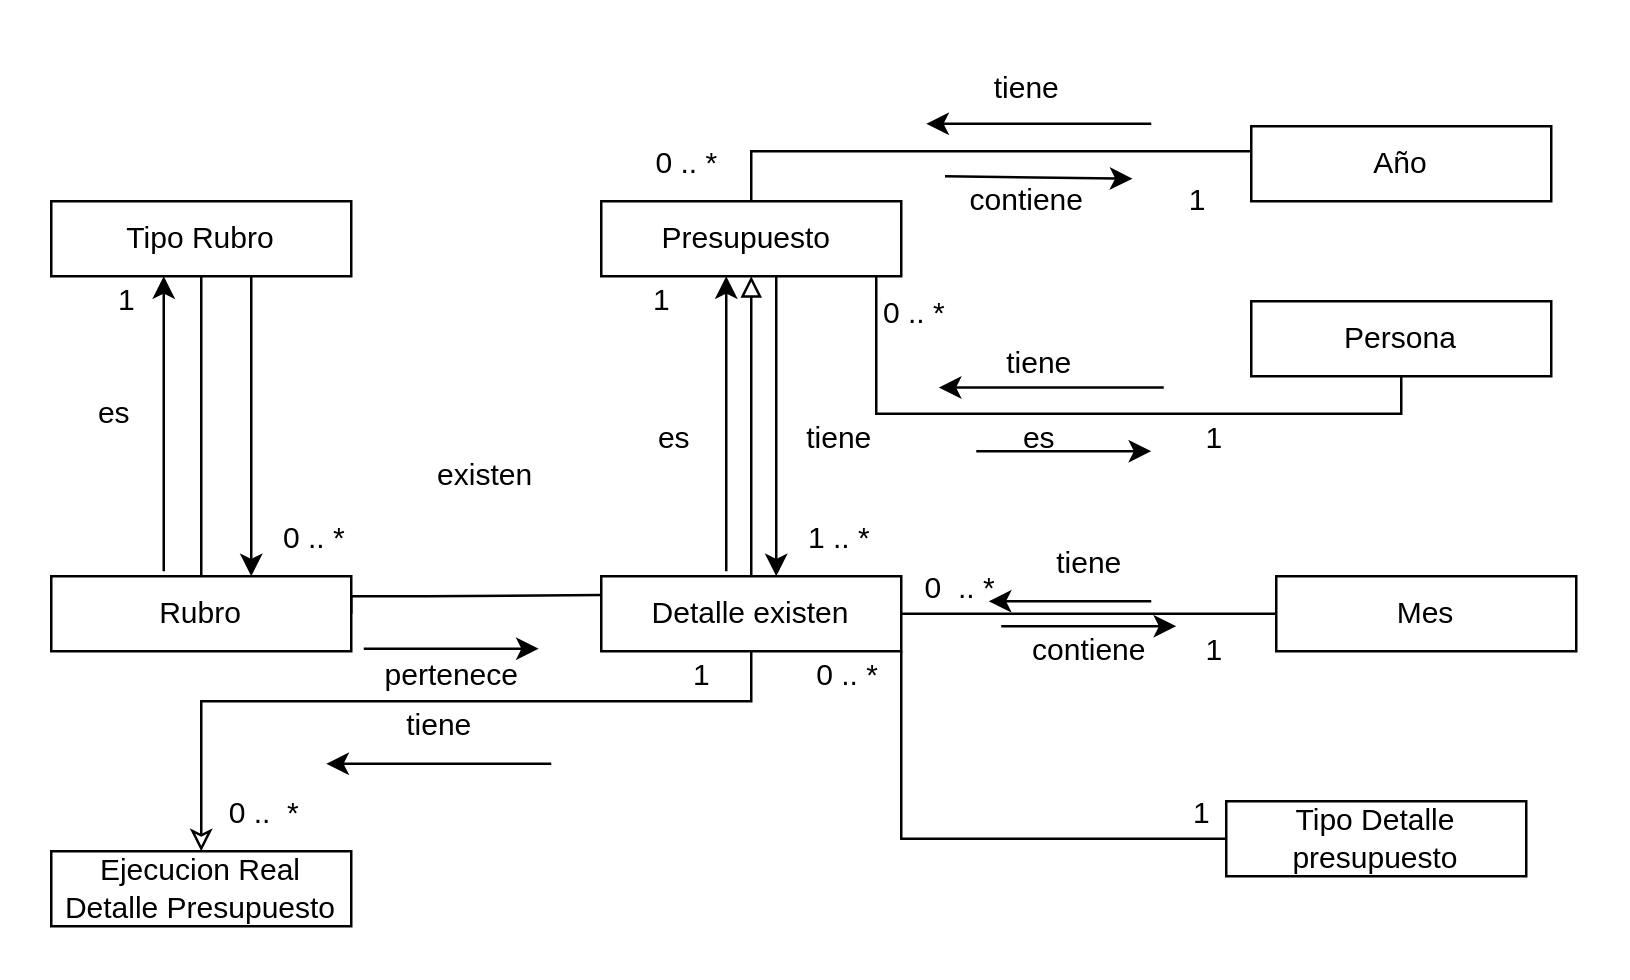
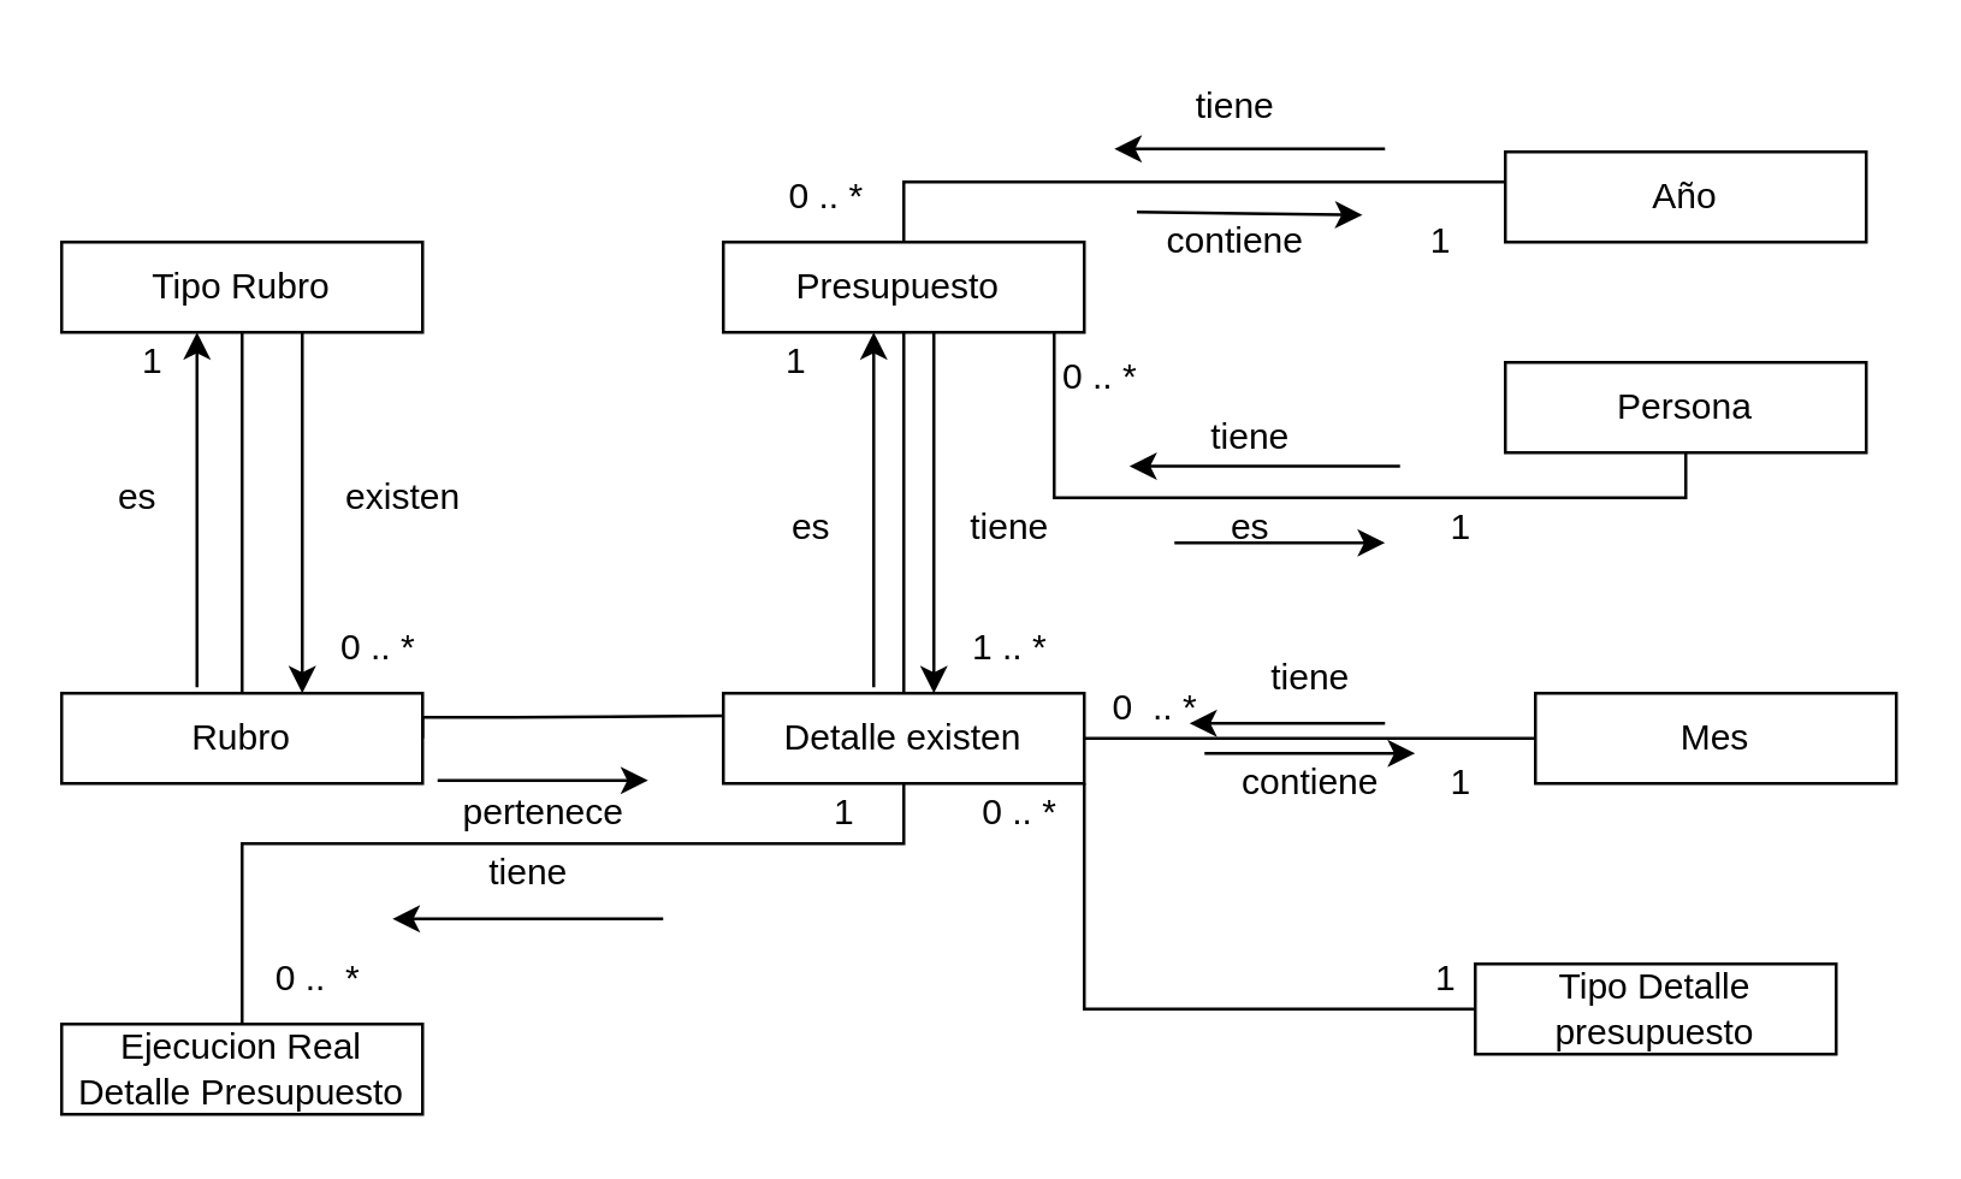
  <mxCell id="0" />
  <mxCell id="1" parent="0" />
  <mxCell id="2" value="Tipo Rubro" style="rounded=0;whiteSpace=wrap;html=1;" vertex="1" parent="1"><mxGeometry x="20" y="80" width="120" height="30" as="geometry" /></mxCell>
  <mxCell id="3" style="edgeStyle=orthogonalEdgeStyle;rounded=0;orthogonalLoop=1;jettySize=auto;html=1;entryX=0.5;entryY=1;entryDx=0;entryDy=0;endArrow=none;endFill=0;" edge="1" parent="1" source="4" target="2"><mxGeometry relative="1" as="geometry" /></mxCell>
  <mxCell id="4" value="Rubro" style="rounded=0;whiteSpace=wrap;html=1;" vertex="1" parent="1"><mxGeometry x="20" y="230" width="120" height="30" as="geometry" /></mxCell>
  <mxCell id="5" value="es&lt;br&gt;" style="text;html=1;align=center;verticalAlign=middle;resizable=0;points=[];autosize=1;strokeColor=none;fillColor=none;" vertex="1" parent="1"><mxGeometry x="25" y="150" width="40" height="30" as="geometry" /></mxCell>
  <mxCell id="6" value="" style="endArrow=classic;html=1;rounded=0;exitX=0.375;exitY=-0.067;exitDx=0;exitDy=0;exitPerimeter=0;" edge="1" parent="1" source="4"><mxGeometry width="50" height="50" relative="1" as="geometry"><mxPoint x="60" y="150" as="sourcePoint" /><mxPoint x="65" y="110" as="targetPoint" /></mxGeometry></mxCell>
  <mxCell id="7" value="" style="endArrow=classic;html=1;rounded=0;exitX=0.625;exitY=-0.067;exitDx=0;exitDy=0;exitPerimeter=0;" edge="1" parent="1"><mxGeometry width="50" height="50" relative="1" as="geometry"><mxPoint x="100" y="127.99" as="sourcePoint" /><mxPoint x="100" y="230" as="targetPoint" /><Array as="points"><mxPoint x="100" y="110" /><mxPoint x="100" y="140" /></Array></mxGeometry></mxCell>
- <mxCell id="8" value="existen&amp;nbsp;" style="text;html=1;align=center;verticalAlign=middle;resizable=0;points=[];autosize=1;strokeColor=none;fillColor=none;" vertex="1" parent="1"><mxGeometry x="160" y="175" width="70" height="30" as="geometry" /></mxCell>
+ <mxCell id="8" value="existen&amp;nbsp;" style="text;html=1;align=center;verticalAlign=middle;resizable=0;points=[];autosize=1;strokeColor=none;fillColor=none;" vertex="1" parent="1"><mxGeometry x="100" y="150" width="70" height="30" as="geometry" /></mxCell>
  <mxCell id="9" value="1" style="text;html=1;align=center;verticalAlign=middle;resizable=0;points=[];autosize=1;strokeColor=none;fillColor=none;" vertex="1" parent="1"><mxGeometry x="35" y="105" width="30" height="30" as="geometry" /></mxCell>
  <mxCell id="10" value="0 .. *" style="text;html=1;align=center;verticalAlign=middle;resizable=0;points=[];autosize=1;strokeColor=none;fillColor=none;" vertex="1" parent="1"><mxGeometry x="100" y="200" width="50" height="30" as="geometry" /></mxCell>
- <mxCell id="11" style="edgeStyle=orthogonalEdgeStyle;rounded=0;orthogonalLoop=1;jettySize=auto;html=1;endArrow=classic;endFill=0;entryX=0.5;entryY=0;entryDx=0;entryDy=0;" edge="1" parent="1" source="12" target="24"><mxGeometry relative="1" as="geometry"><mxPoint x="110" y="310" as="targetPoint" /><Array as="points"><mxPoint x="300" y="280" /><mxPoint x="80" y="280" /></Array></mxGeometry></mxCell>
+ <mxCell id="11" style="edgeStyle=orthogonalEdgeStyle;rounded=0;orthogonalLoop=1;jettySize=auto;html=1;endArrow=none;endFill=0;entryX=0.5;entryY=0;entryDx=0;entryDy=0;" edge="1" parent="1" source="12" target="24"><mxGeometry relative="1" as="geometry"><mxPoint x="110" y="310" as="targetPoint" /><Array as="points"><mxPoint x="300" y="280" /><mxPoint x="80" y="280" /></Array></mxGeometry></mxCell>
  <mxCell id="12" value="Detalle existen" style="rounded=0;whiteSpace=wrap;html=1;" vertex="1" parent="1"><mxGeometry x="240" y="230" width="120" height="30" as="geometry" /></mxCell>
  <mxCell id="13" value="Presupuesto&amp;nbsp;" style="rounded=0;whiteSpace=wrap;html=1;" vertex="1" parent="1"><mxGeometry x="240" y="80" width="120" height="30" as="geometry" /></mxCell>
  <mxCell id="14" style="edgeStyle=orthogonalEdgeStyle;rounded=0;orthogonalLoop=1;jettySize=auto;html=1;entryX=0;entryY=0.25;entryDx=0;entryDy=0;endArrow=none;endFill=0;exitX=1;exitY=0.5;exitDx=0;exitDy=0;" edge="1" parent="1" source="4" target="12"><mxGeometry relative="1" as="geometry"><mxPoint x="170" y="270" as="sourcePoint" /><mxPoint x="170" y="140" as="targetPoint" /><Array as="points"><mxPoint x="140" y="238" /><mxPoint x="170" y="238" /></Array></mxGeometry></mxCell>
- <mxCell id="15" style="edgeStyle=orthogonalEdgeStyle;rounded=0;orthogonalLoop=1;jettySize=auto;html=1;endArrow=block;endFill=0;entryX=0.5;entryY=1;entryDx=0;entryDy=0;exitX=0.5;exitY=0;exitDx=0;exitDy=0;" edge="1" parent="1" source="12" target="13"><mxGeometry relative="1" as="geometry"><mxPoint x="299.5" y="235" as="sourcePoint" /><mxPoint x="300" y="130" as="targetPoint" /></mxGeometry></mxCell>
+ <mxCell id="15" style="edgeStyle=orthogonalEdgeStyle;rounded=0;orthogonalLoop=1;jettySize=auto;html=1;endArrow=none;endFill=0;entryX=0.5;entryY=1;entryDx=0;entryDy=0;exitX=0.5;exitY=0;exitDx=0;exitDy=0;" edge="1" parent="1" source="12" target="13"><mxGeometry relative="1" as="geometry"><mxPoint x="299.5" y="235" as="sourcePoint" /><mxPoint x="300" y="130" as="targetPoint" /></mxGeometry></mxCell>
  <mxCell id="16" style="edgeStyle=orthogonalEdgeStyle;rounded=0;orthogonalLoop=1;jettySize=auto;html=1;entryX=0.5;entryY=0;entryDx=0;entryDy=0;endArrow=none;endFill=0;" edge="1" parent="1" source="17" target="13"><mxGeometry relative="1" as="geometry"><Array as="points"><mxPoint x="300" y="60" /></Array></mxGeometry></mxCell>
  <mxCell id="17" value="Año" style="rounded=0;whiteSpace=wrap;html=1;" vertex="1" parent="1"><mxGeometry x="500" y="50" width="120" height="30" as="geometry" /></mxCell>
  <mxCell id="18" style="edgeStyle=orthogonalEdgeStyle;rounded=0;orthogonalLoop=1;jettySize=auto;html=1;endArrow=none;endFill=0;" edge="1" parent="1" source="19"><mxGeometry relative="1" as="geometry"><mxPoint x="350" y="110" as="targetPoint" /><Array as="points"><mxPoint x="350" y="165" /><mxPoint x="350" y="110" /></Array></mxGeometry></mxCell>
  <mxCell id="19" value="Persona" style="rounded=0;whiteSpace=wrap;html=1;" vertex="1" parent="1"><mxGeometry x="500" y="120" width="120" height="30" as="geometry" /></mxCell>
  <mxCell id="20" style="edgeStyle=orthogonalEdgeStyle;rounded=0;orthogonalLoop=1;jettySize=auto;html=1;entryX=1;entryY=0.5;entryDx=0;entryDy=0;endArrow=none;endFill=0;" edge="1" parent="1" source="21" target="12"><mxGeometry relative="1" as="geometry" /></mxCell>
  <mxCell id="21" value="Mes&lt;span style=&quot;color: rgba(0, 0, 0, 0); font-family: monospace; font-size: 0px; text-align: start;&quot;&gt;%3CmxGraphModel%3E%3Croot%3E%3CmxCell%20id%3D%220%22%2F%3E%3CmxCell%20id%3D%221%22%20parent%3D%220%22%2F%3E%3CmxCell%20id%3D%222%22%20value%3D%22Rubro%22%20style%3D%22rounded%3D0%3BwhiteSpace%3Dwrap%3Bhtml%3D1%3B%22%20vertex%3D%221%22%20parent%3D%221%22%3E%3CmxGeometry%20x%3D%22170%22%20y%3D%22260%22%20width%3D%22120%22%20height%3D%2230%22%20as%3D%22geometry%22%2F%3E%3C%2FmxCell%3E%3C%2Froot%3E%3C%2FmxGraphModel%3E&lt;/span&gt;" style="rounded=0;whiteSpace=wrap;html=1;" vertex="1" parent="1"><mxGeometry x="510" y="230" width="120" height="30" as="geometry" /></mxCell>
  <mxCell id="22" style="edgeStyle=orthogonalEdgeStyle;rounded=0;orthogonalLoop=1;jettySize=auto;html=1;entryX=1;entryY=1;entryDx=0;entryDy=0;endArrow=none;endFill=0;" edge="1" parent="1" source="23" target="12"><mxGeometry relative="1" as="geometry" /></mxCell>
  <mxCell id="23" value="Tipo Detalle presupuesto" style="rounded=0;whiteSpace=wrap;html=1;" vertex="1" parent="1"><mxGeometry x="490" y="320" width="120" height="30" as="geometry" /></mxCell>
  <mxCell id="24" value="Ejecucion Real Detalle Presupuesto" style="rounded=0;whiteSpace=wrap;html=1;" vertex="1" parent="1"><mxGeometry x="20" y="340" width="120" height="30" as="geometry" /></mxCell>
  <mxCell id="25" value="1" style="text;html=1;align=center;verticalAlign=middle;resizable=0;points=[];autosize=1;strokeColor=none;fillColor=none;" vertex="1" parent="1"><mxGeometry x="249" y="105" width="30" height="30" as="geometry" /></mxCell>
  <mxCell id="26" value="1 .. *" style="text;html=1;align=center;verticalAlign=middle;resizable=0;points=[];autosize=1;strokeColor=none;fillColor=none;" vertex="1" parent="1"><mxGeometry x="310" y="200" width="50" height="30" as="geometry" /></mxCell>
  <mxCell id="27" value="" style="endArrow=classic;html=1;rounded=0;exitX=0.375;exitY=-0.067;exitDx=0;exitDy=0;exitPerimeter=0;" edge="1" parent="1"><mxGeometry width="50" height="50" relative="1" as="geometry"><mxPoint x="290" y="227.99" as="sourcePoint" /><mxPoint x="290" y="110" as="targetPoint" /></mxGeometry></mxCell>
  <mxCell id="28" value="" style="endArrow=classic;html=1;rounded=0;exitX=0.625;exitY=-0.067;exitDx=0;exitDy=0;exitPerimeter=0;" edge="1" parent="1"><mxGeometry width="50" height="50" relative="1" as="geometry"><mxPoint x="310" y="127.99" as="sourcePoint" /><mxPoint x="310" y="230" as="targetPoint" /><Array as="points"><mxPoint x="310" y="110" /><mxPoint x="310" y="140" /></Array></mxGeometry></mxCell>
  <mxCell id="29" value="es&lt;br&gt;" style="text;html=1;align=center;verticalAlign=middle;resizable=0;points=[];autosize=1;strokeColor=none;fillColor=none;" vertex="1" parent="1"><mxGeometry x="249" y="160" width="40" height="30" as="geometry" /></mxCell>
  <mxCell id="30" value="tiene" style="text;html=1;align=center;verticalAlign=middle;resizable=0;points=[];autosize=1;strokeColor=none;fillColor=none;" vertex="1" parent="1"><mxGeometry x="310" y="160" width="50" height="30" as="geometry" /></mxCell>
  <mxCell id="31" value="0 .. *" style="text;html=1;align=center;verticalAlign=middle;resizable=0;points=[];autosize=1;strokeColor=none;fillColor=none;" vertex="1" parent="1"><mxGeometry x="340" y="110" width="50" height="30" as="geometry" /></mxCell>
  <mxCell id="32" value="1" style="text;html=1;align=center;verticalAlign=middle;resizable=0;points=[];autosize=1;strokeColor=none;fillColor=none;" vertex="1" parent="1"><mxGeometry x="470" y="160" width="30" height="30" as="geometry" /></mxCell>
  <mxCell id="33" value="" style="endArrow=classic;html=1;rounded=0;" edge="1" parent="1"><mxGeometry width="50" height="50" relative="1" as="geometry"><mxPoint x="390" y="180" as="sourcePoint" /><mxPoint x="460" y="180" as="targetPoint" /></mxGeometry></mxCell>
  <mxCell id="34" value="" style="endArrow=classic;html=1;rounded=0;" edge="1" parent="1"><mxGeometry width="50" height="50" relative="1" as="geometry"><mxPoint x="465" y="154.5" as="sourcePoint" /><mxPoint x="375" y="154.5" as="targetPoint" /></mxGeometry></mxCell>
  <mxCell id="35" value="tiene" style="text;html=1;align=center;verticalAlign=middle;resizable=0;points=[];autosize=1;strokeColor=none;fillColor=none;" vertex="1" parent="1"><mxGeometry x="390" y="130" width="50" height="30" as="geometry" /></mxCell>
  <mxCell id="36" value="es&lt;br&gt;" style="text;html=1;align=center;verticalAlign=middle;resizable=0;points=[];autosize=1;strokeColor=none;fillColor=none;" vertex="1" parent="1"><mxGeometry x="395" y="160" width="40" height="30" as="geometry" /></mxCell>
  <mxCell id="37" value="0 .. *" style="text;html=1;align=center;verticalAlign=middle;resizable=0;points=[];autosize=1;strokeColor=none;fillColor=none;" vertex="1" parent="1"><mxGeometry x="249" y="50" width="50" height="30" as="geometry" /></mxCell>
  <mxCell id="38" value="" style="endArrow=classic;html=1;rounded=0;" edge="1" parent="1"><mxGeometry width="50" height="50" relative="1" as="geometry"><mxPoint x="460" y="49" as="sourcePoint" /><mxPoint x="370" y="49" as="targetPoint" /></mxGeometry></mxCell>
  <mxCell id="39" value="" style="endArrow=classic;html=1;rounded=0;" edge="1" parent="1"><mxGeometry width="50" height="50" relative="1" as="geometry"><mxPoint x="377.5" y="70" as="sourcePoint" /><mxPoint x="452.5" y="71" as="targetPoint" /></mxGeometry></mxCell>
  <mxCell id="40" value="tiene" style="text;html=1;align=center;verticalAlign=middle;resizable=0;points=[];autosize=1;strokeColor=none;fillColor=none;" vertex="1" parent="1"><mxGeometry x="385" y="20" width="50" height="30" as="geometry" /></mxCell>
  <mxCell id="41" value="contiene" style="text;html=1;align=center;verticalAlign=middle;resizable=0;points=[];autosize=1;strokeColor=none;fillColor=none;" vertex="1" parent="1"><mxGeometry x="375" y="65" width="70" height="30" as="geometry" /></mxCell>
  <mxCell id="42" value="1&amp;nbsp;" style="text;html=1;align=center;verticalAlign=middle;resizable=0;points=[];autosize=1;strokeColor=none;fillColor=none;" vertex="1" parent="1"><mxGeometry x="465" y="65" width="30" height="30" as="geometry" /></mxCell>
  <mxCell id="43" value="" style="endArrow=classic;html=1;rounded=0;" edge="1" parent="1"><mxGeometry width="50" height="50" relative="1" as="geometry"><mxPoint x="400" y="250" as="sourcePoint" /><mxPoint x="470" y="250" as="targetPoint" /></mxGeometry></mxCell>
  <mxCell id="44" value="" style="endArrow=classic;html=1;rounded=0;" edge="1" parent="1"><mxGeometry width="50" height="50" relative="1" as="geometry"><mxPoint x="460" y="240" as="sourcePoint" /><mxPoint x="395" y="240" as="targetPoint" /></mxGeometry></mxCell>
  <mxCell id="45" value="0&amp;nbsp; .. *&amp;nbsp;" style="text;html=1;align=center;verticalAlign=middle;resizable=0;points=[];autosize=1;strokeColor=none;fillColor=none;" vertex="1" parent="1"><mxGeometry x="360" y="220" width="50" height="30" as="geometry" /></mxCell>
  <mxCell id="46" value="1" style="text;html=1;align=center;verticalAlign=middle;resizable=0;points=[];autosize=1;strokeColor=none;fillColor=none;" vertex="1" parent="1"><mxGeometry x="470" y="245" width="30" height="30" as="geometry" /></mxCell>
  <mxCell id="47" value="tiene" style="text;html=1;align=center;verticalAlign=middle;resizable=0;points=[];autosize=1;strokeColor=none;fillColor=none;" vertex="1" parent="1"><mxGeometry x="410" y="210" width="50" height="30" as="geometry" /></mxCell>
  <mxCell id="48" value="contiene" style="text;html=1;align=center;verticalAlign=middle;resizable=0;points=[];autosize=1;strokeColor=none;fillColor=none;" vertex="1" parent="1"><mxGeometry x="400" y="245" width="70" height="30" as="geometry" /></mxCell>
  <mxCell id="49" value="1" style="text;html=1;align=center;verticalAlign=middle;resizable=0;points=[];autosize=1;strokeColor=none;fillColor=none;" vertex="1" parent="1"><mxGeometry x="465" y="310" width="30" height="30" as="geometry" /></mxCell>
  <mxCell id="50" value="0 .. *&amp;nbsp;" style="text;html=1;align=center;verticalAlign=middle;resizable=0;points=[];autosize=1;strokeColor=none;fillColor=none;" vertex="1" parent="1"><mxGeometry x="315" y="255" width="50" height="30" as="geometry" /></mxCell>
  <mxCell id="51" value="0 ..&amp;nbsp; *" style="text;html=1;align=center;verticalAlign=middle;resizable=0;points=[];autosize=1;strokeColor=none;fillColor=none;" vertex="1" parent="1"><mxGeometry x="80" y="310" width="50" height="30" as="geometry" /></mxCell>
  <mxCell id="52" value="1" style="text;html=1;align=center;verticalAlign=middle;resizable=0;points=[];autosize=1;strokeColor=none;fillColor=none;" vertex="1" parent="1"><mxGeometry x="265" y="255" width="30" height="30" as="geometry" /></mxCell>
  <mxCell id="53" value="tiene" style="text;html=1;align=center;verticalAlign=middle;resizable=0;points=[];autosize=1;strokeColor=none;fillColor=none;" vertex="1" parent="1"><mxGeometry x="150" y="275" width="50" height="30" as="geometry" /></mxCell>
  <mxCell id="54" value="pertenece" style="text;html=1;align=center;verticalAlign=middle;resizable=0;points=[];autosize=1;strokeColor=none;fillColor=none;" vertex="1" parent="1"><mxGeometry x="140" y="255" width="80" height="30" as="geometry" /></mxCell>
  <mxCell id="55" value="" style="endArrow=classic;html=1;rounded=0;" edge="1" parent="1"><mxGeometry width="50" height="50" relative="1" as="geometry"><mxPoint x="145" y="259" as="sourcePoint" /><mxPoint x="215" y="259" as="targetPoint" /></mxGeometry></mxCell>
  <mxCell id="56" value="" style="endArrow=classic;html=1;rounded=0;" edge="1" parent="1"><mxGeometry width="50" height="50" relative="1" as="geometry"><mxPoint x="220" y="305" as="sourcePoint" /><mxPoint x="130" y="305" as="targetPoint" /></mxGeometry></mxCell>
